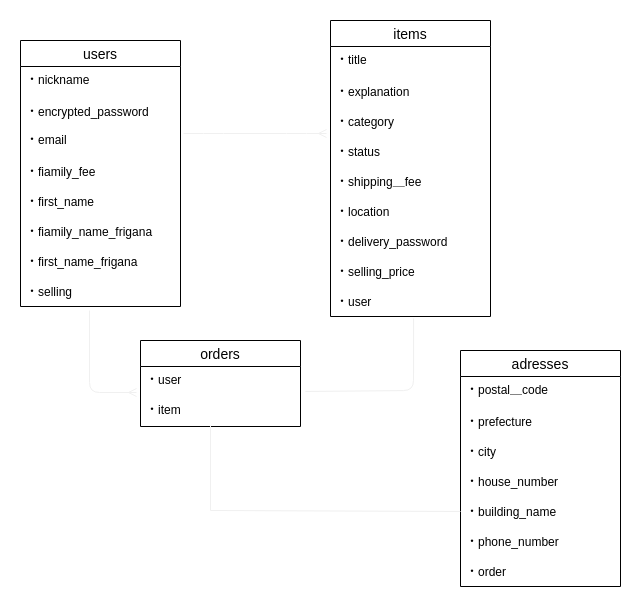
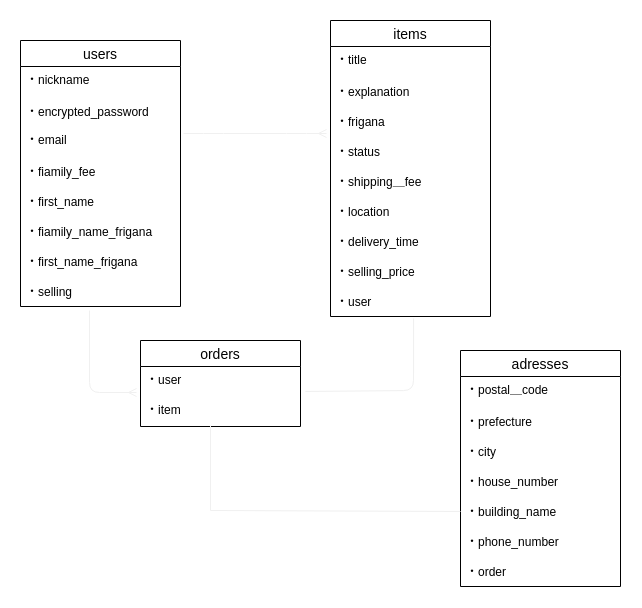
  <mxCell id="0" />
  <mxCell id="1" parent="0" />
  <mxCell id="2" value="users" style="swimlane;fontStyle=0;childLayout=stackLayout;horizontal=1;startSize=26;horizontalStack=0;resizeParent=1;resizeParentMax=0;resizeLast=0;collapsible=1;marginBottom=0;align=center;fontSize=14;" vertex="1" parent="1"><mxGeometry x="20" y="40" width="160" height="266" as="geometry" /></mxCell>
  <mxCell id="3" value="・nickname" style="text;strokeColor=none;fillColor=none;spacingLeft=4;spacingRight=4;overflow=hidden;rotatable=0;points=[[0,0.5],[1,0.5]];portConstraint=eastwest;fontSize=12;" vertex="1" parent="2"><mxGeometry y="26" width="160" height="30" as="geometry" /></mxCell>
  <mxCell id="4" value="・encrypted_password" style="text;strokeColor=none;fillColor=none;spacingLeft=4;spacingRight=4;overflow=hidden;rotatable=0;points=[[0,0.5],[1,0.5]];portConstraint=eastwest;fontSize=12;verticalAlign=middle;" vertex="1" parent="2"><mxGeometry y="56" width="160" height="30" as="geometry" /></mxCell>
  <mxCell id="5" value="・email" style="text;strokeColor=none;fillColor=none;spacingLeft=4;spacingRight=4;overflow=hidden;rotatable=0;points=[[0,0.5],[1,0.5]];portConstraint=eastwest;fontSize=12;" vertex="1" parent="2"><mxGeometry y="86" width="160" height="30" as="geometry" /></mxCell>
  <mxCell id="6" value="・fiamily_fee" style="text;strokeColor=none;fillColor=none;spacingLeft=4;spacingRight=4;overflow=hidden;rotatable=0;points=[[0,0.5],[1,0.5]];portConstraint=eastwest;fontSize=12;verticalAlign=middle;" vertex="1" parent="2"><mxGeometry y="116" width="160" height="30" as="geometry" /></mxCell>
  <mxCell id="7" value="・first_name" style="text;strokeColor=none;fillColor=none;spacingLeft=4;spacingRight=4;overflow=hidden;rotatable=0;points=[[0,0.5],[1,0.5]];portConstraint=eastwest;fontSize=12;verticalAlign=middle;" vertex="1" parent="2"><mxGeometry y="146" width="160" height="30" as="geometry" /></mxCell>
  <mxCell id="8" value="・fiamily_name_frigana" style="text;strokeColor=none;fillColor=none;spacingLeft=4;spacingRight=4;overflow=hidden;rotatable=0;points=[[0,0.5],[1,0.5]];portConstraint=eastwest;fontSize=12;verticalAlign=middle;" vertex="1" parent="2"><mxGeometry y="176" width="160" height="30" as="geometry" /></mxCell>
  <mxCell id="9" value="・first_name_frigana" style="text;strokeColor=none;fillColor=none;spacingLeft=4;spacingRight=4;overflow=hidden;rotatable=0;points=[[0,0.5],[1,0.5]];portConstraint=eastwest;fontSize=12;verticalAlign=middle;" vertex="1" parent="2"><mxGeometry y="206" width="160" height="30" as="geometry" /></mxCell>
  <mxCell id="10" value="・selling" style="text;strokeColor=none;fillColor=none;spacingLeft=4;spacingRight=4;overflow=hidden;rotatable=0;points=[[0,0.5],[1,0.5]];portConstraint=eastwest;fontSize=12;verticalAlign=middle;" vertex="1" parent="2"><mxGeometry y="236" width="160" height="30" as="geometry" /></mxCell>
  <mxCell id="11" value="items" style="swimlane;fontStyle=0;childLayout=stackLayout;horizontal=1;startSize=26;horizontalStack=0;resizeParent=1;resizeParentMax=0;resizeLast=0;collapsible=1;marginBottom=0;align=center;fontSize=14;" vertex="1" parent="1"><mxGeometry x="330" y="20" width="160" height="296" as="geometry" /></mxCell>
  <mxCell id="12" value="・title" style="text;strokeColor=none;fillColor=none;spacingLeft=4;spacingRight=4;overflow=hidden;rotatable=0;points=[[0,0.5],[1,0.5]];portConstraint=eastwest;fontSize=12;" vertex="1" parent="11"><mxGeometry y="26" width="160" height="30" as="geometry" /></mxCell>
  <mxCell id="13" value="・explanation" style="text;strokeColor=none;fillColor=none;spacingLeft=4;spacingRight=4;overflow=hidden;rotatable=0;points=[[0,0.5],[1,0.5]];portConstraint=eastwest;fontSize=12;verticalAlign=middle;" vertex="1" parent="11"><mxGeometry y="56" width="160" height="30" as="geometry" /></mxCell>
- <mxCell id="14" value="・category" style="text;strokeColor=none;fillColor=none;spacingLeft=4;spacingRight=4;overflow=hidden;rotatable=0;points=[[0,0.5],[1,0.5]];portConstraint=eastwest;fontSize=12;verticalAlign=middle;" vertex="1" parent="11"><mxGeometry y="86" width="160" height="30" as="geometry" /></mxCell>
+ <mxCell id="14" value="・frigana" style="text;strokeColor=none;fillColor=none;spacingLeft=4;spacingRight=4;overflow=hidden;rotatable=0;points=[[0,0.5],[1,0.5]];portConstraint=eastwest;fontSize=12;verticalAlign=middle;" vertex="1" parent="11"><mxGeometry y="86" width="160" height="30" as="geometry" /></mxCell>
  <mxCell id="15" value="・status" style="text;strokeColor=none;fillColor=none;spacingLeft=4;spacingRight=4;overflow=hidden;rotatable=0;points=[[0,0.5],[1,0.5]];portConstraint=eastwest;fontSize=12;verticalAlign=middle;" vertex="1" parent="11"><mxGeometry y="116" width="160" height="30" as="geometry" /></mxCell>
  <mxCell id="16" value="・shipping＿fee" style="text;strokeColor=none;fillColor=none;spacingLeft=4;spacingRight=4;overflow=hidden;rotatable=0;points=[[0,0.5],[1,0.5]];portConstraint=eastwest;fontSize=12;verticalAlign=middle;" vertex="1" parent="11"><mxGeometry y="146" width="160" height="30" as="geometry" /></mxCell>
  <mxCell id="17" value="・location" style="text;strokeColor=none;fillColor=none;spacingLeft=4;spacingRight=4;overflow=hidden;rotatable=0;points=[[0,0.5],[1,0.5]];portConstraint=eastwest;fontSize=12;verticalAlign=middle;" vertex="1" parent="11"><mxGeometry y="176" width="160" height="30" as="geometry" /></mxCell>
- <mxCell id="18" value="・delivery_password" style="text;strokeColor=none;fillColor=none;spacingLeft=4;spacingRight=4;overflow=hidden;rotatable=0;points=[[0,0.5],[1,0.5]];portConstraint=eastwest;fontSize=12;verticalAlign=middle;" vertex="1" parent="11"><mxGeometry y="206" width="160" height="30" as="geometry" /></mxCell>
+ <mxCell id="18" value="・delivery_time" style="text;strokeColor=none;fillColor=none;spacingLeft=4;spacingRight=4;overflow=hidden;rotatable=0;points=[[0,0.5],[1,0.5]];portConstraint=eastwest;fontSize=12;verticalAlign=middle;" vertex="1" parent="11"><mxGeometry y="206" width="160" height="30" as="geometry" /></mxCell>
  <mxCell id="19" value="・selling_price" style="text;strokeColor=none;fillColor=none;spacingLeft=4;spacingRight=4;overflow=hidden;rotatable=0;points=[[0,0.5],[1,0.5]];portConstraint=eastwest;fontSize=12;verticalAlign=middle;" vertex="1" parent="11"><mxGeometry y="236" width="160" height="30" as="geometry" /></mxCell>
  <mxCell id="20" value="・user" style="text;strokeColor=none;fillColor=none;spacingLeft=4;spacingRight=4;overflow=hidden;rotatable=0;points=[[0,0.5],[1,0.5]];portConstraint=eastwest;fontSize=12;verticalAlign=middle;" vertex="1" parent="11"><mxGeometry y="266" width="160" height="30" as="geometry" /></mxCell>
  <mxCell id="21" value="orders" style="swimlane;fontStyle=0;childLayout=stackLayout;horizontal=1;startSize=26;horizontalStack=0;resizeParent=1;resizeParentMax=0;resizeLast=0;collapsible=1;marginBottom=0;align=center;fontSize=14;" vertex="1" parent="1"><mxGeometry x="140" y="340" width="160" height="86" as="geometry" /></mxCell>
  <mxCell id="22" value="・user" style="text;strokeColor=none;fillColor=none;spacingLeft=4;spacingRight=4;overflow=hidden;rotatable=0;points=[[0,0.5],[1,0.5]];portConstraint=eastwest;fontSize=12;" vertex="1" parent="21"><mxGeometry y="26" width="160" height="30" as="geometry" /></mxCell>
  <mxCell id="23" value="・item" style="text;strokeColor=none;fillColor=none;spacingLeft=4;spacingRight=4;overflow=hidden;rotatable=0;points=[[0,0.5],[1,0.5]];portConstraint=eastwest;fontSize=12;" vertex="1" parent="21"><mxGeometry y="56" width="160" height="30" as="geometry" /></mxCell>
  <mxCell id="24" value="adresses" style="swimlane;fontStyle=0;childLayout=stackLayout;horizontal=1;startSize=26;horizontalStack=0;resizeParent=1;resizeParentMax=0;resizeLast=0;collapsible=1;marginBottom=0;align=center;fontSize=14;" vertex="1" parent="1"><mxGeometry x="460" y="350" width="160" height="236" as="geometry" /></mxCell>
  <mxCell id="25" value="・postal＿code" style="text;strokeColor=none;fillColor=none;spacingLeft=4;spacingRight=4;overflow=hidden;rotatable=0;points=[[0,0.5],[1,0.5]];portConstraint=eastwest;fontSize=12;" vertex="1" parent="24"><mxGeometry y="26" width="160" height="30" as="geometry" /></mxCell>
  <mxCell id="26" value="・prefecture" style="text;strokeColor=none;fillColor=none;spacingLeft=4;spacingRight=4;overflow=hidden;rotatable=0;points=[[0,0.5],[1,0.5]];portConstraint=eastwest;fontSize=12;verticalAlign=middle;" vertex="1" parent="24"><mxGeometry y="56" width="160" height="30" as="geometry" /></mxCell>
  <mxCell id="27" value="・city" style="text;strokeColor=none;fillColor=none;spacingLeft=4;spacingRight=4;overflow=hidden;rotatable=0;points=[[0,0.5],[1,0.5]];portConstraint=eastwest;fontSize=12;verticalAlign=middle;" vertex="1" parent="24"><mxGeometry y="86" width="160" height="30" as="geometry" /></mxCell>
  <mxCell id="28" value="・house_number" style="text;strokeColor=none;fillColor=none;spacingLeft=4;spacingRight=4;overflow=hidden;rotatable=0;points=[[0,0.5],[1,0.5]];portConstraint=eastwest;fontSize=12;verticalAlign=middle;" vertex="1" parent="24"><mxGeometry y="116" width="160" height="30" as="geometry" /></mxCell>
  <mxCell id="29" value="・building_name" style="text;strokeColor=none;fillColor=none;spacingLeft=4;spacingRight=4;overflow=hidden;rotatable=0;points=[[0,0.5],[1,0.5]];portConstraint=eastwest;fontSize=12;verticalAlign=middle;" vertex="1" parent="24"><mxGeometry y="146" width="160" height="30" as="geometry" /></mxCell>
  <mxCell id="30" value="・phone_number" style="text;strokeColor=none;fillColor=none;spacingLeft=4;spacingRight=4;overflow=hidden;rotatable=0;points=[[0,0.5],[1,0.5]];portConstraint=eastwest;fontSize=12;verticalAlign=middle;" vertex="1" parent="24"><mxGeometry y="176" width="160" height="30" as="geometry" /></mxCell>
  <mxCell id="31" value="・order" style="text;strokeColor=none;fillColor=none;spacingLeft=4;spacingRight=4;overflow=hidden;rotatable=0;points=[[0,0.5],[1,0.5]];portConstraint=eastwest;fontSize=12;verticalAlign=middle;" vertex="1" parent="24"><mxGeometry y="206" width="160" height="30" as="geometry" /></mxCell>
  <mxCell id="32" value="" style="edgeStyle=entityRelationEdgeStyle;fontSize=12;html=1;endArrow=ERmany;strokeColor=#f0f0f0;strokeWidth=1;entryX=-0.025;entryY=0.9;entryDx=0;entryDy=0;entryPerimeter=0;" edge="1" parent="1" target="14"><mxGeometry width="100" height="100" relative="1" as="geometry"><mxPoint x="183" y="133" as="sourcePoint" /><mxPoint x="320" y="133" as="targetPoint" /></mxGeometry></mxCell>
  <mxCell id="33" value="" style="fontSize=12;html=1;endArrow=ERmany;strokeColor=#f0f0f0;strokeWidth=1;endFill=0;" edge="1" parent="1"><mxGeometry width="100" height="100" relative="1" as="geometry"><mxPoint x="89" y="310" as="sourcePoint" /><mxPoint x="136" y="392" as="targetPoint" /><Array as="points"><mxPoint x="89" y="392" /></Array></mxGeometry></mxCell>
  <mxCell id="34" value="" style="fontSize=12;html=1;endArrow=none;strokeColor=#f0f0f0;strokeWidth=1;exitX=0.519;exitY=1.067;exitDx=0;exitDy=0;exitPerimeter=0;entryX=1.031;entryY=0.833;entryDx=0;entryDy=0;entryPerimeter=0;endFill=0;" edge="1" parent="1" source="20" target="22"><mxGeometry width="100" height="100" relative="1" as="geometry"><mxPoint x="260" y="380" as="sourcePoint" /><mxPoint x="413" y="480" as="targetPoint" /><Array as="points"><mxPoint x="413" y="390" /></Array></mxGeometry></mxCell>
  <mxCell id="35" value="" style="endArrow=none;html=1;rounded=0;strokeColor=#f0f0f0;strokeWidth=1;exitX=0;exitY=0.5;exitDx=0;exitDy=0;" edge="1" parent="1" source="29"><mxGeometry relative="1" as="geometry"><mxPoint x="230" y="330" as="sourcePoint" /><mxPoint x="210" y="425" as="targetPoint" /><Array as="points"><mxPoint x="210" y="510" /></Array></mxGeometry></mxCell>
